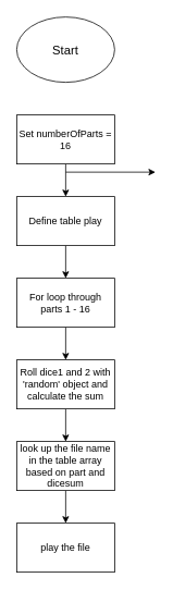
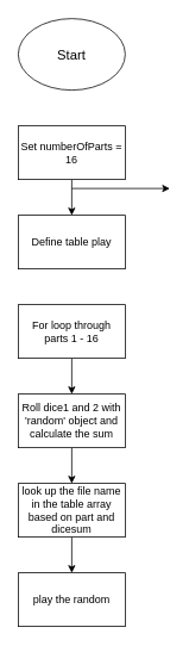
  <mxCell id="0" />
  <mxCell id="1" parent="0" />
  <mxCell id="2" value="&lt;font style=&quot;font-size: 15px;&quot;&gt;Start&lt;/font&gt;" style="ellipse;whiteSpace=wrap;html=1;" vertex="1" parent="1"><mxGeometry x="20" y="20" width="120" height="80" as="geometry" /></mxCell>
  <mxCell id="3" value="" style="endArrow=classic;html=1;rounded=0;entryX=0.5;entryY=0;entryDx=0;entryDy=0;exitX=0.5;exitY=1;exitDx=0;exitDy=0;" edge="1" parent="1"><mxGeometry width="50" height="50" relative="1" as="geometry"><mxPoint x="80" y="210" as="sourcePoint" /><mxPoint x="190" y="210" as="targetPoint" /></mxGeometry></mxCell>
  <mxCell id="4" value="" style="edgeStyle=orthogonalEdgeStyle;rounded=0;orthogonalLoop=1;jettySize=auto;html=1;" edge="1" parent="1" source="5" target="7"><mxGeometry relative="1" as="geometry" /></mxCell>
  <mxCell id="5" value="Set numberOfParts = 16" style="rounded=0;whiteSpace=wrap;html=1;" vertex="1" parent="1"><mxGeometry x="20" y="140" width="120" height="60" as="geometry" /></mxCell>
- <mxCell id="6" value="" style="edgeStyle=orthogonalEdgeStyle;rounded=0;orthogonalLoop=1;jettySize=auto;html=1;" edge="1" parent="1" source="7" target="9"><mxGeometry relative="1" as="geometry" /></mxCell>
  <mxCell id="7" value="Define table play" style="rounded=0;whiteSpace=wrap;html=1;" vertex="1" parent="1"><mxGeometry x="20" y="240" width="120" height="60" as="geometry" /></mxCell>
  <mxCell id="8" value="" style="edgeStyle=orthogonalEdgeStyle;rounded=0;orthogonalLoop=1;jettySize=auto;html=1;" edge="1" parent="1" source="9" target="11"><mxGeometry relative="1" as="geometry" /></mxCell>
  <mxCell id="9" value="For loop through parts 1 - 16" style="rounded=0;whiteSpace=wrap;html=1;" vertex="1" parent="1"><mxGeometry x="20" y="340" width="120" height="60" as="geometry" /></mxCell>
  <mxCell id="10" value="" style="edgeStyle=orthogonalEdgeStyle;rounded=0;orthogonalLoop=1;jettySize=auto;html=1;" edge="1" parent="1" source="11" target="13"><mxGeometry relative="1" as="geometry" /></mxCell>
  <mxCell id="11" value="Roll dice1 and 2 with 'random' object and calculate the sum" style="rounded=0;whiteSpace=wrap;html=1;" vertex="1" parent="1"><mxGeometry x="20" y="440" width="120" height="60" as="geometry" /></mxCell>
  <mxCell id="12" style="edgeStyle=orthogonalEdgeStyle;rounded=0;orthogonalLoop=1;jettySize=auto;html=1;entryX=0.5;entryY=0;entryDx=0;entryDy=0;" edge="1" parent="1" source="13" target="14"><mxGeometry relative="1" as="geometry" /></mxCell>
  <mxCell id="13" value="look up the file name in the table array based on part and dicesum" style="rounded=0;whiteSpace=wrap;html=1;" vertex="1" parent="1"><mxGeometry x="20" y="540" width="120" height="60" as="geometry" /></mxCell>
- <mxCell id="14" value="play the file" style="rounded=0;whiteSpace=wrap;html=1;" vertex="1" parent="1"><mxGeometry x="20" y="640" width="120" height="60" as="geometry" /></mxCell>
+ <mxCell id="14" value="play the random" style="rounded=0;whiteSpace=wrap;html=1;" vertex="1" parent="1"><mxGeometry x="20" y="640" width="120" height="60" as="geometry" /></mxCell>
